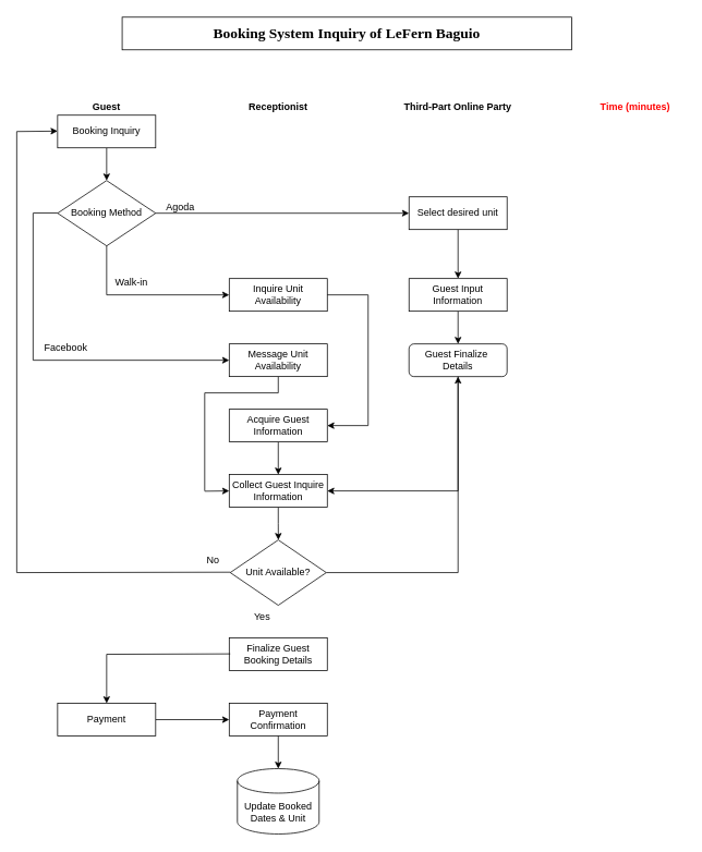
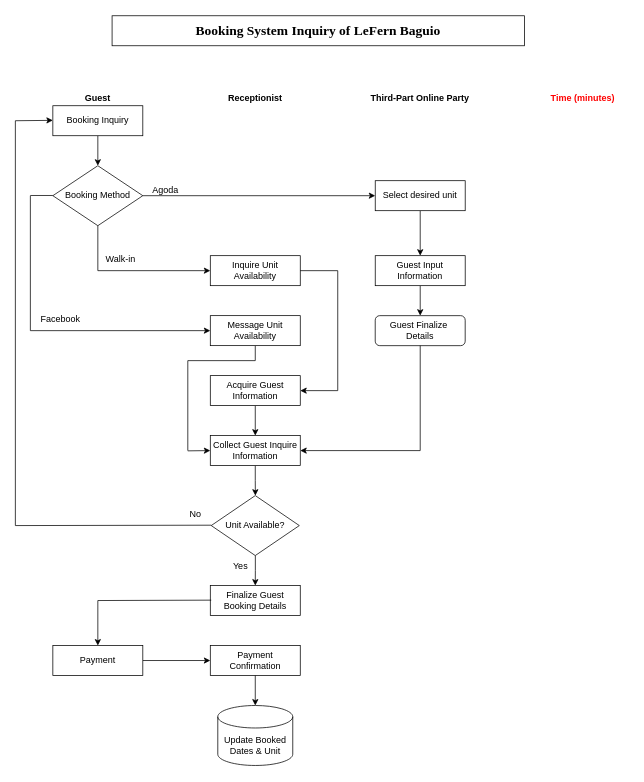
  <mxCell id="0" />
  <mxCell id="1" parent="0" />
  <mxCell id="2" value="&lt;b style=&quot;font-family: &amp;quot;Times New Roman&amp;quot;; text-wrap-mode: nowrap;&quot;&gt;&lt;font style=&quot;font-size: 18px;&quot;&gt;Booking System Inquiry of LeFern Baguio&lt;/font&gt;&lt;/b&gt;" style="whiteSpace=wrap;html=1;" vertex="1" parent="1"><mxGeometry x="149" y="20" width="550" height="40" as="geometry" /></mxCell>
  <mxCell id="3" value="&lt;b&gt;Guest&lt;/b&gt;" style="whiteSpace=wrap;html=1;strokeColor=none;fillColor=none;" vertex="1" parent="1"><mxGeometry x="70" y="120" width="120" height="20" as="geometry" /></mxCell>
  <mxCell id="4" value="&lt;b&gt;&lt;font style=&quot;color: light-dark(rgb(255, 0, 0), rgb(237, 237, 237));&quot;&gt;Time (minutes)&lt;/font&gt;&lt;/b&gt;" style="whiteSpace=wrap;html=1;strokeColor=none;fillColor=none;" vertex="1" parent="1"><mxGeometry x="717" y="120" width="120" height="20" as="geometry" /></mxCell>
  <mxCell id="5" value="&lt;b&gt;Receptionist&lt;/b&gt;" style="whiteSpace=wrap;html=1;strokeColor=none;fillColor=none;" vertex="1" parent="1"><mxGeometry x="280" y="120" width="120" height="20" as="geometry" /></mxCell>
  <mxCell id="6" value="&lt;b&gt;Third-Part Online Party&lt;/b&gt;" style="whiteSpace=wrap;html=1;strokeColor=none;fillColor=none;" vertex="1" parent="1"><mxGeometry x="490" y="120" width="140" height="20" as="geometry" /></mxCell>
  <mxCell id="7" value="" style="edgeStyle=orthogonalEdgeStyle;rounded=0;orthogonalLoop=1;jettySize=auto;html=1;" edge="1" parent="1" source="8" target="10"><mxGeometry relative="1" as="geometry" /></mxCell>
  <mxCell id="8" value="Booking Inquiry" style="whiteSpace=wrap;html=1;" vertex="1" parent="1"><mxGeometry x="70" y="140" width="120" height="40" as="geometry" /></mxCell>
  <mxCell id="9" value="" style="edgeStyle=orthogonalEdgeStyle;rounded=0;orthogonalLoop=1;jettySize=auto;html=1;" edge="1" parent="1" source="10" target="12"><mxGeometry relative="1" as="geometry" /></mxCell>
  <mxCell id="10" value="Booking Method" style="rhombus;whiteSpace=wrap;html=1;" vertex="1" parent="1"><mxGeometry x="70" y="220" width="120" height="80" as="geometry" /></mxCell>
  <mxCell id="11" value="" style="edgeStyle=orthogonalEdgeStyle;rounded=0;orthogonalLoop=1;jettySize=auto;html=1;" edge="1" parent="1" source="12" target="14"><mxGeometry relative="1" as="geometry" /></mxCell>
  <mxCell id="12" value="Select desired unit" style="whiteSpace=wrap;html=1;" vertex="1" parent="1"><mxGeometry x="500" y="240" width="120" height="40" as="geometry" /></mxCell>
  <mxCell id="13" value="" style="edgeStyle=orthogonalEdgeStyle;rounded=0;orthogonalLoop=1;jettySize=auto;html=1;" edge="1" parent="1" source="14" target="15"><mxGeometry relative="1" as="geometry" /></mxCell>
  <mxCell id="14" value="Guest Input Information" style="whiteSpace=wrap;html=1;" vertex="1" parent="1"><mxGeometry x="500" y="340" width="120" height="40" as="geometry" /></mxCell>
  <mxCell id="15" value="Guest Finalize&amp;nbsp;&lt;div&gt;Details&lt;/div&gt;" style="whiteSpace=wrap;html=1;rounded=1;" vertex="1" parent="1"><mxGeometry x="500" y="420" width="120" height="40" as="geometry" /></mxCell>
  <mxCell id="16" value="" style="endArrow=none;html=1;rounded=0;entryX=0.5;entryY=1;entryDx=0;entryDy=0;" edge="1" parent="1" target="10"><mxGeometry width="50" height="50" relative="1" as="geometry"><mxPoint x="130" y="360" as="sourcePoint" /><mxPoint x="190" y="320" as="targetPoint" /></mxGeometry></mxCell>
  <mxCell id="17" value="" style="edgeStyle=none;orthogonalLoop=1;jettySize=auto;html=1;rounded=0;entryX=0;entryY=0.5;entryDx=0;entryDy=0;" edge="1" parent="1" target="18"><mxGeometry width="80" relative="1" as="geometry"><mxPoint x="130" y="360" as="sourcePoint" /><mxPoint x="210" y="370" as="targetPoint" /><Array as="points" /></mxGeometry></mxCell>
  <mxCell id="18" value="Inquire Unit Availability" style="whiteSpace=wrap;html=1;" vertex="1" parent="1"><mxGeometry x="280" y="340" width="120" height="40" as="geometry" /></mxCell>
  <mxCell id="19" value="Agoda" style="text;html=1;align=center;verticalAlign=middle;resizable=0;points=[];autosize=1;strokeColor=none;fillColor=none;" vertex="1" parent="1"><mxGeometry x="190" y="238" width="60" height="30" as="geometry" /></mxCell>
  <mxCell id="20" value="Walk-in" style="text;html=1;align=center;verticalAlign=middle;resizable=0;points=[];autosize=1;strokeColor=none;fillColor=none;" vertex="1" parent="1"><mxGeometry x="130" y="330" width="60" height="30" as="geometry" /></mxCell>
  <mxCell id="21" value="" style="endArrow=none;html=1;rounded=0;" edge="1" parent="1"><mxGeometry width="50" height="50" relative="1" as="geometry"><mxPoint x="40" y="259.73" as="sourcePoint" /><mxPoint x="70" y="259.73" as="targetPoint" /></mxGeometry></mxCell>
  <mxCell id="22" value="" style="endArrow=none;html=1;rounded=0;" edge="1" parent="1"><mxGeometry width="50" height="50" relative="1" as="geometry"><mxPoint x="40" y="260" as="sourcePoint" /><mxPoint x="40" y="440" as="targetPoint" /></mxGeometry></mxCell>
  <mxCell id="23" value="" style="edgeStyle=none;orthogonalLoop=1;jettySize=auto;html=1;rounded=0;" edge="1" parent="1" source="37"><mxGeometry width="80" relative="1" as="geometry"><mxPoint x="40" y="449.33" as="sourcePoint" /><mxPoint x="400" y="449" as="targetPoint" /><Array as="points" /></mxGeometry></mxCell>
  <mxCell id="24" value="Facebook" style="text;html=1;align=center;verticalAlign=middle;resizable=0;points=[];autosize=1;strokeColor=none;fillColor=none;" vertex="1" parent="1"><mxGeometry x="40" y="410" width="80" height="30" as="geometry" /></mxCell>
  <mxCell id="25" value="" style="edgeStyle=orthogonalEdgeStyle;rounded=0;orthogonalLoop=1;jettySize=auto;html=1;" edge="1" parent="1" source="26" target="31"><mxGeometry relative="1" as="geometry" /></mxCell>
  <mxCell id="26" value="Acquire Guest Information" style="whiteSpace=wrap;html=1;" vertex="1" parent="1"><mxGeometry x="280" y="500" width="120" height="40" as="geometry" /></mxCell>
  <mxCell id="27" value="" style="endArrow=none;html=1;rounded=0;exitX=1;exitY=0.5;exitDx=0;exitDy=0;" edge="1" parent="1" source="18"><mxGeometry width="50" height="50" relative="1" as="geometry"><mxPoint x="600" y="380" as="sourcePoint" /><mxPoint x="450" y="360" as="targetPoint" /></mxGeometry></mxCell>
  <mxCell id="28" value="" style="endArrow=none;html=1;rounded=0;" edge="1" parent="1"><mxGeometry width="50" height="50" relative="1" as="geometry"><mxPoint x="450" y="520" as="sourcePoint" /><mxPoint x="450" y="360" as="targetPoint" /></mxGeometry></mxCell>
  <mxCell id="29" value="" style="edgeStyle=none;orthogonalLoop=1;jettySize=auto;html=1;rounded=0;entryX=1;entryY=0.5;entryDx=0;entryDy=0;" edge="1" parent="1" target="26"><mxGeometry width="80" relative="1" as="geometry"><mxPoint x="450" y="520" as="sourcePoint" /><mxPoint x="610" y="630" as="targetPoint" /><Array as="points" /></mxGeometry></mxCell>
  <mxCell id="30" value="" style="edgeStyle=orthogonalEdgeStyle;rounded=0;orthogonalLoop=1;jettySize=auto;html=1;" edge="1" parent="1" source="31" target="41"><mxGeometry relative="1" as="geometry" /></mxCell>
  <mxCell id="31" value="Collect Guest Inquire Information" style="whiteSpace=wrap;html=1;" vertex="1" parent="1"><mxGeometry x="280" y="580" width="120" height="40" as="geometry" /></mxCell>
  <mxCell id="32" value="" style="endArrow=none;html=1;rounded=0;exitX=0.5;exitY=1;exitDx=0;exitDy=0;" edge="1" parent="1" source="37"><mxGeometry width="50" height="50" relative="1" as="geometry"><mxPoint x="550" y="590" as="sourcePoint" /><mxPoint x="340" y="480" as="targetPoint" /></mxGeometry></mxCell>
  <mxCell id="33" value="" style="edgeStyle=none;orthogonalLoop=1;jettySize=auto;html=1;rounded=0;" edge="1" parent="1"><mxGeometry width="80" relative="1" as="geometry"><mxPoint x="250" y="600.33" as="sourcePoint" /><mxPoint x="280" y="600" as="targetPoint" /><Array as="points" /></mxGeometry></mxCell>
  <mxCell id="34" value="" style="endArrow=none;html=1;rounded=0;entryX=0.5;entryY=1;entryDx=0;entryDy=0;" edge="1" parent="1" target="15"><mxGeometry width="50" height="50" relative="1" as="geometry"><mxPoint x="560" y="600" as="sourcePoint" /><mxPoint x="789.33" y="470" as="targetPoint" /></mxGeometry></mxCell>
  <mxCell id="35" value="" style="edgeStyle=none;orthogonalLoop=1;jettySize=auto;html=1;rounded=0;entryX=1;entryY=0.5;entryDx=0;entryDy=0;" edge="1" parent="1" target="31"><mxGeometry width="80" relative="1" as="geometry"><mxPoint x="560" y="600" as="sourcePoint" /><mxPoint x="700" y="609.33" as="targetPoint" /><Array as="points" /></mxGeometry></mxCell>
  <mxCell id="36" value="" style="edgeStyle=none;orthogonalLoop=1;jettySize=auto;html=1;rounded=0;" edge="1" parent="1" target="37"><mxGeometry width="80" relative="1" as="geometry"><mxPoint x="40" y="440" as="sourcePoint" /><mxPoint x="400" y="449" as="targetPoint" /><Array as="points" /></mxGeometry></mxCell>
  <mxCell id="37" value="Message Unit Availability" style="whiteSpace=wrap;html=1;" vertex="1" parent="1"><mxGeometry x="280" y="420" width="120" height="40" as="geometry" /></mxCell>
  <mxCell id="38" value="" style="endArrow=none;html=1;rounded=0;exitX=1;exitY=0.5;exitDx=0;exitDy=0;" edge="1" parent="1"><mxGeometry width="50" height="50" relative="1" as="geometry"><mxPoint x="250" y="480" as="sourcePoint" /><mxPoint x="340" y="480" as="targetPoint" /></mxGeometry></mxCell>
  <mxCell id="39" value="" style="endArrow=none;html=1;rounded=0;entryX=0.5;entryY=1;entryDx=0;entryDy=0;" edge="1" parent="1"><mxGeometry width="50" height="50" relative="1" as="geometry"><mxPoint x="250" y="600" as="sourcePoint" /><mxPoint x="250" y="480" as="targetPoint" /></mxGeometry></mxCell>
- <mxCell id="40" value="" style="edgeStyle=orthogonalEdgeStyle;rounded=0;orthogonalLoop=1;jettySize=auto;html=1;" edge="1" parent="1" source="41" target="15"><mxGeometry relative="1" as="geometry" /></mxCell>
+ <mxCell id="40" value="" style="edgeStyle=orthogonalEdgeStyle;rounded=0;orthogonalLoop=1;jettySize=auto;html=1;" edge="1" parent="1" source="41" target="46"><mxGeometry relative="1" as="geometry" /></mxCell>
  <mxCell id="41" value="Unit Available?" style="rhombus;whiteSpace=wrap;html=1;" vertex="1" parent="1"><mxGeometry x="281.25" y="660" width="117.5" height="80" as="geometry" /></mxCell>
  <mxCell id="42" value="" style="endArrow=none;html=1;rounded=0;" edge="1" parent="1"><mxGeometry width="50" height="50" relative="1" as="geometry"><mxPoint x="20" y="700" as="sourcePoint" /><mxPoint x="281.25" y="699.5" as="targetPoint" /></mxGeometry></mxCell>
  <mxCell id="43" value="" style="endArrow=none;html=1;rounded=0;" edge="1" parent="1"><mxGeometry width="50" height="50" relative="1" as="geometry"><mxPoint x="20" y="160" as="sourcePoint" /><mxPoint x="20" y="700" as="targetPoint" /></mxGeometry></mxCell>
  <mxCell id="44" value="" style="edgeStyle=none;orthogonalLoop=1;jettySize=auto;html=1;rounded=0;" edge="1" parent="1"><mxGeometry width="80" relative="1" as="geometry"><mxPoint x="20" y="160" as="sourcePoint" /><mxPoint x="70" y="159.5" as="targetPoint" /><Array as="points" /></mxGeometry></mxCell>
  <mxCell id="45" value="No" style="text;html=1;align=center;verticalAlign=middle;resizable=0;points=[];autosize=1;strokeColor=none;fillColor=none;" vertex="1" parent="1"><mxGeometry x="240" y="670" width="40" height="30" as="geometry" /></mxCell>
  <mxCell id="46" value="Finalize Guest Booking Details" style="whiteSpace=wrap;html=1;" vertex="1" parent="1"><mxGeometry x="280" y="780" width="120" height="40" as="geometry" /></mxCell>
  <mxCell id="47" value="Yes" style="text;html=1;align=center;verticalAlign=middle;resizable=0;points=[];autosize=1;strokeColor=none;fillColor=none;" vertex="1" parent="1"><mxGeometry x="300" y="740" width="40" height="30" as="geometry" /></mxCell>
  <mxCell id="48" value="" style="endArrow=none;html=1;rounded=0;" edge="1" parent="1"><mxGeometry width="50" height="50" relative="1" as="geometry"><mxPoint x="130" y="800" as="sourcePoint" /><mxPoint x="281.25" y="799.47" as="targetPoint" /></mxGeometry></mxCell>
  <mxCell id="49" value="" style="edgeStyle=orthogonalEdgeStyle;rounded=0;orthogonalLoop=1;jettySize=auto;html=1;" edge="1" parent="1" source="50" target="52"><mxGeometry relative="1" as="geometry" /></mxCell>
  <mxCell id="50" value="Payment" style="whiteSpace=wrap;html=1;" vertex="1" parent="1"><mxGeometry x="70" y="860" width="120" height="40" as="geometry" /></mxCell>
  <mxCell id="51" value="" style="edgeStyle=none;orthogonalLoop=1;jettySize=auto;html=1;rounded=0;entryX=0.5;entryY=0;entryDx=0;entryDy=0;" edge="1" parent="1" target="50"><mxGeometry width="80" relative="1" as="geometry"><mxPoint x="130" y="800" as="sourcePoint" /><mxPoint x="260" y="630" as="targetPoint" /><Array as="points" /></mxGeometry></mxCell>
  <mxCell id="52" value="Payment Confirmation" style="whiteSpace=wrap;html=1;" vertex="1" parent="1"><mxGeometry x="280" y="860" width="120" height="40" as="geometry" /></mxCell>
  <mxCell id="53" value="Update Booked Dates &amp;amp; Unit" style="shape=cylinder3;whiteSpace=wrap;html=1;boundedLbl=1;backgroundOutline=1;size=15;" vertex="1" parent="1"><mxGeometry x="290" y="940" width="100" height="80" as="geometry" /></mxCell>
  <mxCell id="54" value="" style="edgeStyle=none;orthogonalLoop=1;jettySize=auto;html=1;rounded=0;entryX=0.5;entryY=0;entryDx=0;entryDy=0;entryPerimeter=0;exitX=0.5;exitY=1;exitDx=0;exitDy=0;" edge="1" parent="1" source="52" target="53"><mxGeometry width="80" relative="1" as="geometry"><mxPoint x="450" y="830" as="sourcePoint" /><mxPoint x="530" y="830" as="targetPoint" /><Array as="points" /></mxGeometry></mxCell>
